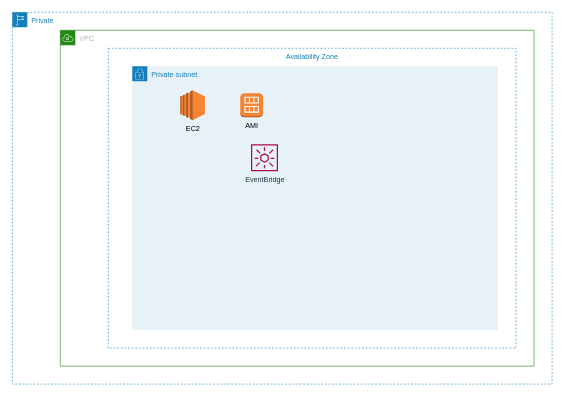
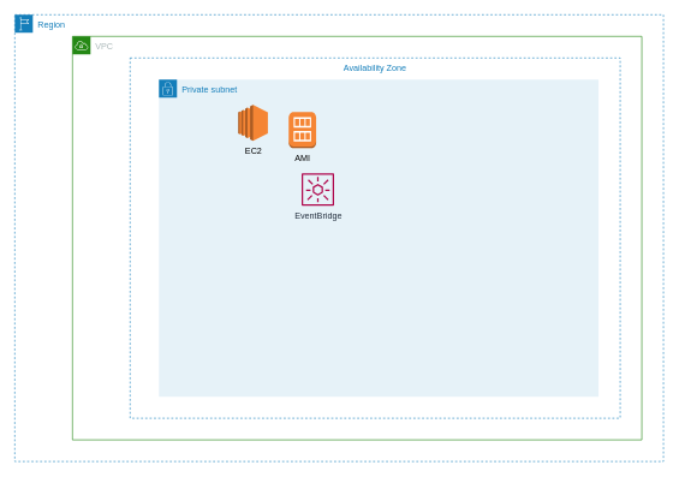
  <mxCell id="0" />
  <mxCell id="1" parent="0" />
- <mxCell id="2" value="Private" style="points=[[0,0],[0.25,0],[0.5,0],[0.75,0],[1,0],[1,0.25],[1,0.5],[1,0.75],[1,1],[0.75,1],[0.5,1],[0.25,1],[0,1],[0,0.75],[0,0.5],[0,0.25]];outlineConnect=0;gradientColor=none;html=1;whiteSpace=wrap;fontSize=12;fontStyle=0;container=1;pointerEvents=0;collapsible=0;recursiveResize=0;shape=mxgraph.aws4.group;grIcon=mxgraph.aws4.group_region;strokeColor=#147EBA;fillColor=none;verticalAlign=top;align=left;spacingLeft=30;fontColor=#147EBA;dashed=1;" vertex="1" parent="1"><mxGeometry x="20" y="20" width="900" height="620" as="geometry" /></mxCell>
+ <mxCell id="2" value="Region" style="points=[[0,0],[0.25,0],[0.5,0],[0.75,0],[1,0],[1,0.25],[1,0.5],[1,0.75],[1,1],[0.75,1],[0.5,1],[0.25,1],[0,1],[0,0.75],[0,0.5],[0,0.25]];outlineConnect=0;gradientColor=none;html=1;whiteSpace=wrap;fontSize=12;fontStyle=0;container=1;pointerEvents=0;collapsible=0;recursiveResize=0;shape=mxgraph.aws4.group;grIcon=mxgraph.aws4.group_region;strokeColor=#147EBA;fillColor=none;verticalAlign=top;align=left;spacingLeft=30;fontColor=#147EBA;dashed=1;" vertex="1" parent="1"><mxGeometry x="20" y="20" width="900" height="620" as="geometry" /></mxCell>
  <mxCell id="3" value="VPC" style="points=[[0,0],[0.25,0],[0.5,0],[0.75,0],[1,0],[1,0.25],[1,0.5],[1,0.75],[1,1],[0.75,1],[0.5,1],[0.25,1],[0,1],[0,0.75],[0,0.5],[0,0.25]];outlineConnect=0;gradientColor=none;html=1;whiteSpace=wrap;fontSize=12;fontStyle=0;container=1;pointerEvents=0;collapsible=0;recursiveResize=0;shape=mxgraph.aws4.group;grIcon=mxgraph.aws4.group_vpc;strokeColor=#248814;fillColor=none;verticalAlign=top;align=left;spacingLeft=30;fontColor=#AAB7B8;dashed=0;" vertex="1" parent="2"><mxGeometry x="80" y="30" width="790" height="560" as="geometry" /></mxCell>
  <mxCell id="4" value="Availability Zone" style="fillColor=none;strokeColor=#147EBA;dashed=1;verticalAlign=top;fontStyle=0;fontColor=#147EBA;whiteSpace=wrap;html=1;" vertex="1" parent="3"><mxGeometry x="80" y="30" width="680" height="500" as="geometry" /></mxCell>
  <mxCell id="5" value="Private subnet" style="points=[[0,0],[0.25,0],[0.5,0],[0.75,0],[1,0],[1,0.25],[1,0.5],[1,0.75],[1,1],[0.75,1],[0.5,1],[0.25,1],[0,1],[0,0.75],[0,0.5],[0,0.25]];outlineConnect=0;gradientColor=none;html=1;whiteSpace=wrap;fontSize=12;fontStyle=0;container=1;pointerEvents=0;collapsible=0;recursiveResize=0;shape=mxgraph.aws4.group;grIcon=mxgraph.aws4.group_security_group;grStroke=0;strokeColor=#147EBA;fillColor=#E6F2F8;verticalAlign=top;align=left;spacingLeft=30;fontColor=#147EBA;dashed=0;" vertex="1" parent="3"><mxGeometry x="120" y="60" width="610" height="440" as="geometry" /></mxCell>
- <mxCell id="6" value="EC2" style="outlineConnect=0;dashed=0;verticalLabelPosition=bottom;verticalAlign=top;align=center;html=1;shape=mxgraph.aws3.ec2;fillColor=#F58534;gradientColor=none;" vertex="1" parent="3"><mxGeometry x="200" y="100" width="41.13" height="50" as="geometry" /></mxCell>
- <mxCell id="7" value="AMI" style="outlineConnect=0;dashed=0;verticalLabelPosition=bottom;verticalAlign=top;align=center;html=1;shape=mxgraph.aws3.ami;fillColor=#F58534;gradientColor=none;" vertex="1" parent="3"><mxGeometry x="300" y="105" width="38.1" height="40" as="geometry" /></mxCell>
+ <mxCell id="6" value="EC2" style="outlineConnect=0;dashed=0;verticalLabelPosition=bottom;verticalAlign=top;align=center;html=1;shape=mxgraph.aws3.ec2;fillColor=#F58534;gradientColor=none;" vertex="1" parent="3"><mxGeometry x="230" y="95" width="41.13" height="50" as="geometry" /></mxCell>
+ <mxCell id="7" value="AMI" style="outlineConnect=0;dashed=0;verticalLabelPosition=bottom;verticalAlign=top;align=center;html=1;shape=mxgraph.aws3.ami;fillColor=#F58534;gradientColor=none;" vertex="1" parent="3"><mxGeometry x="300" y="105" width="38.1" height="50" as="geometry" /></mxCell>
  <mxCell id="8" value="EventBridge" style="sketch=0;outlineConnect=0;fontColor=#232F3E;gradientColor=none;fillColor=#B0084D;strokeColor=none;dashed=0;verticalLabelPosition=bottom;verticalAlign=top;align=center;html=1;fontSize=12;fontStyle=0;aspect=fixed;pointerEvents=1;shape=mxgraph.aws4.eventbridge_schema;" vertex="1" parent="3"><mxGeometry x="318" y="190" width="45" height="45" as="geometry" /></mxCell>
